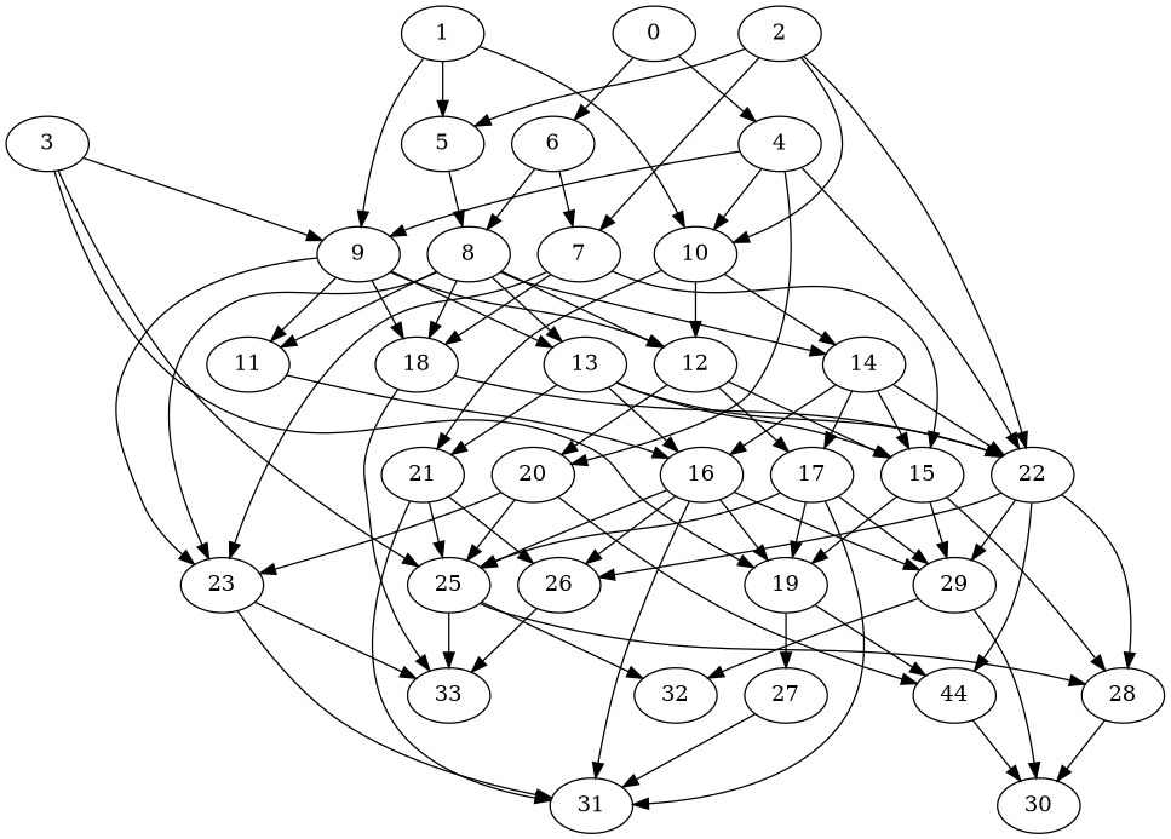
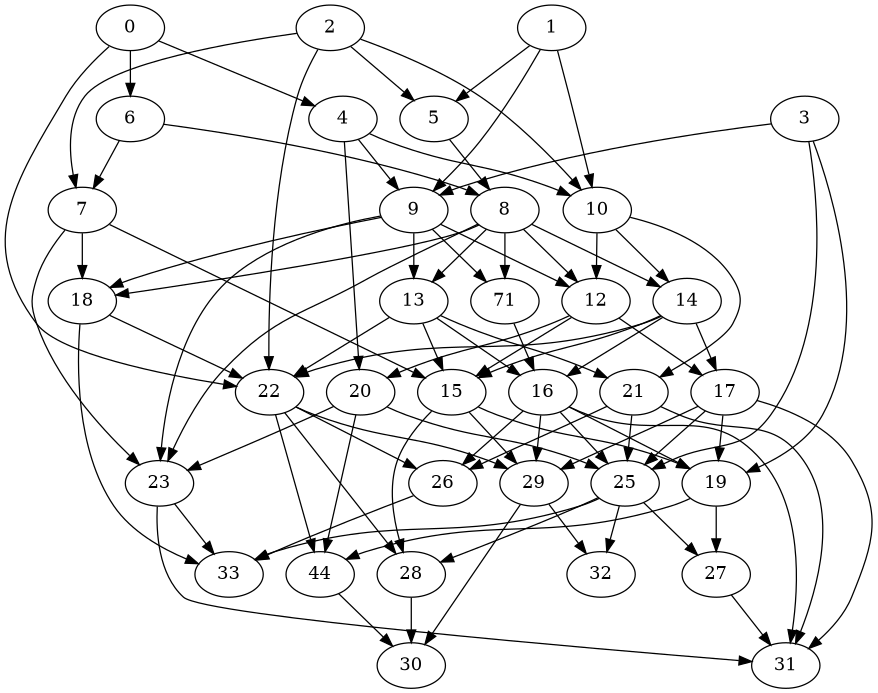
  digraph {
    25
    32
    28
    27
    33
    30
    31
    16
    29
    26
    19
    n12 [label=44]
    4
    9
    22
    20
    10
    18
-   11
+   11 [label=71]
    12
    13
    23
    14
    21
    15
    17
    0
    6
    5
    8
    7
    1
    3
    2
    25 -> 32
    25 -> 28
+   25 -> 27
    25 -> 33
    28 -> 30
    27 -> 31
    16 -> 25
    16 -> 31
    16 -> 29
    16 -> 26
    16 -> 19
    29 -> 32
    29 -> 30
    26 -> 33
    19 -> 27
    19 -> n12
    n12 -> 30
    4 -> 9
-   4 -> 22
+   0 -> 22
    4 -> 20
    4 -> 10
    9 -> 18
    9 -> 11
    9 -> 12
    9 -> 13
    9 -> 23
    22 -> 28
    22 -> 29
    22 -> 26
    22 -> n12
    20 -> 25
    20 -> n12
    20 -> 23
    10 -> 12
    10 -> 14
    10 -> 21
    18 -> 33
    18 -> 22
    11 -> 16
    12 -> 20
    12 -> 15
    12 -> 17
    13 -> 16
    13 -> 22
    13 -> 21
    13 -> 15
    23 -> 33
    23 -> 31
    14 -> 16
    14 -> 22
    14 -> 15
    14 -> 17
    21 -> 25
    21 -> 31
    21 -> 26
    15 -> 28
    15 -> 29
    15 -> 19
    17 -> 25
    17 -> 31
    17 -> 29
    17 -> 19
    0 -> 4
    0 -> 6
    6 -> 8
    6 -> 7
    5 -> 8
    8 -> 18
    8 -> 11
    8 -> 12
    8 -> 13
    8 -> 23
    8 -> 14
    7 -> 18
    7 -> 23
    7 -> 15
    1 -> 9
    1 -> 10
    1 -> 5
    3 -> 25
    3 -> 19
    3 -> 9
    2 -> 22
    2 -> 10
    2 -> 5
    2 -> 7
  }
